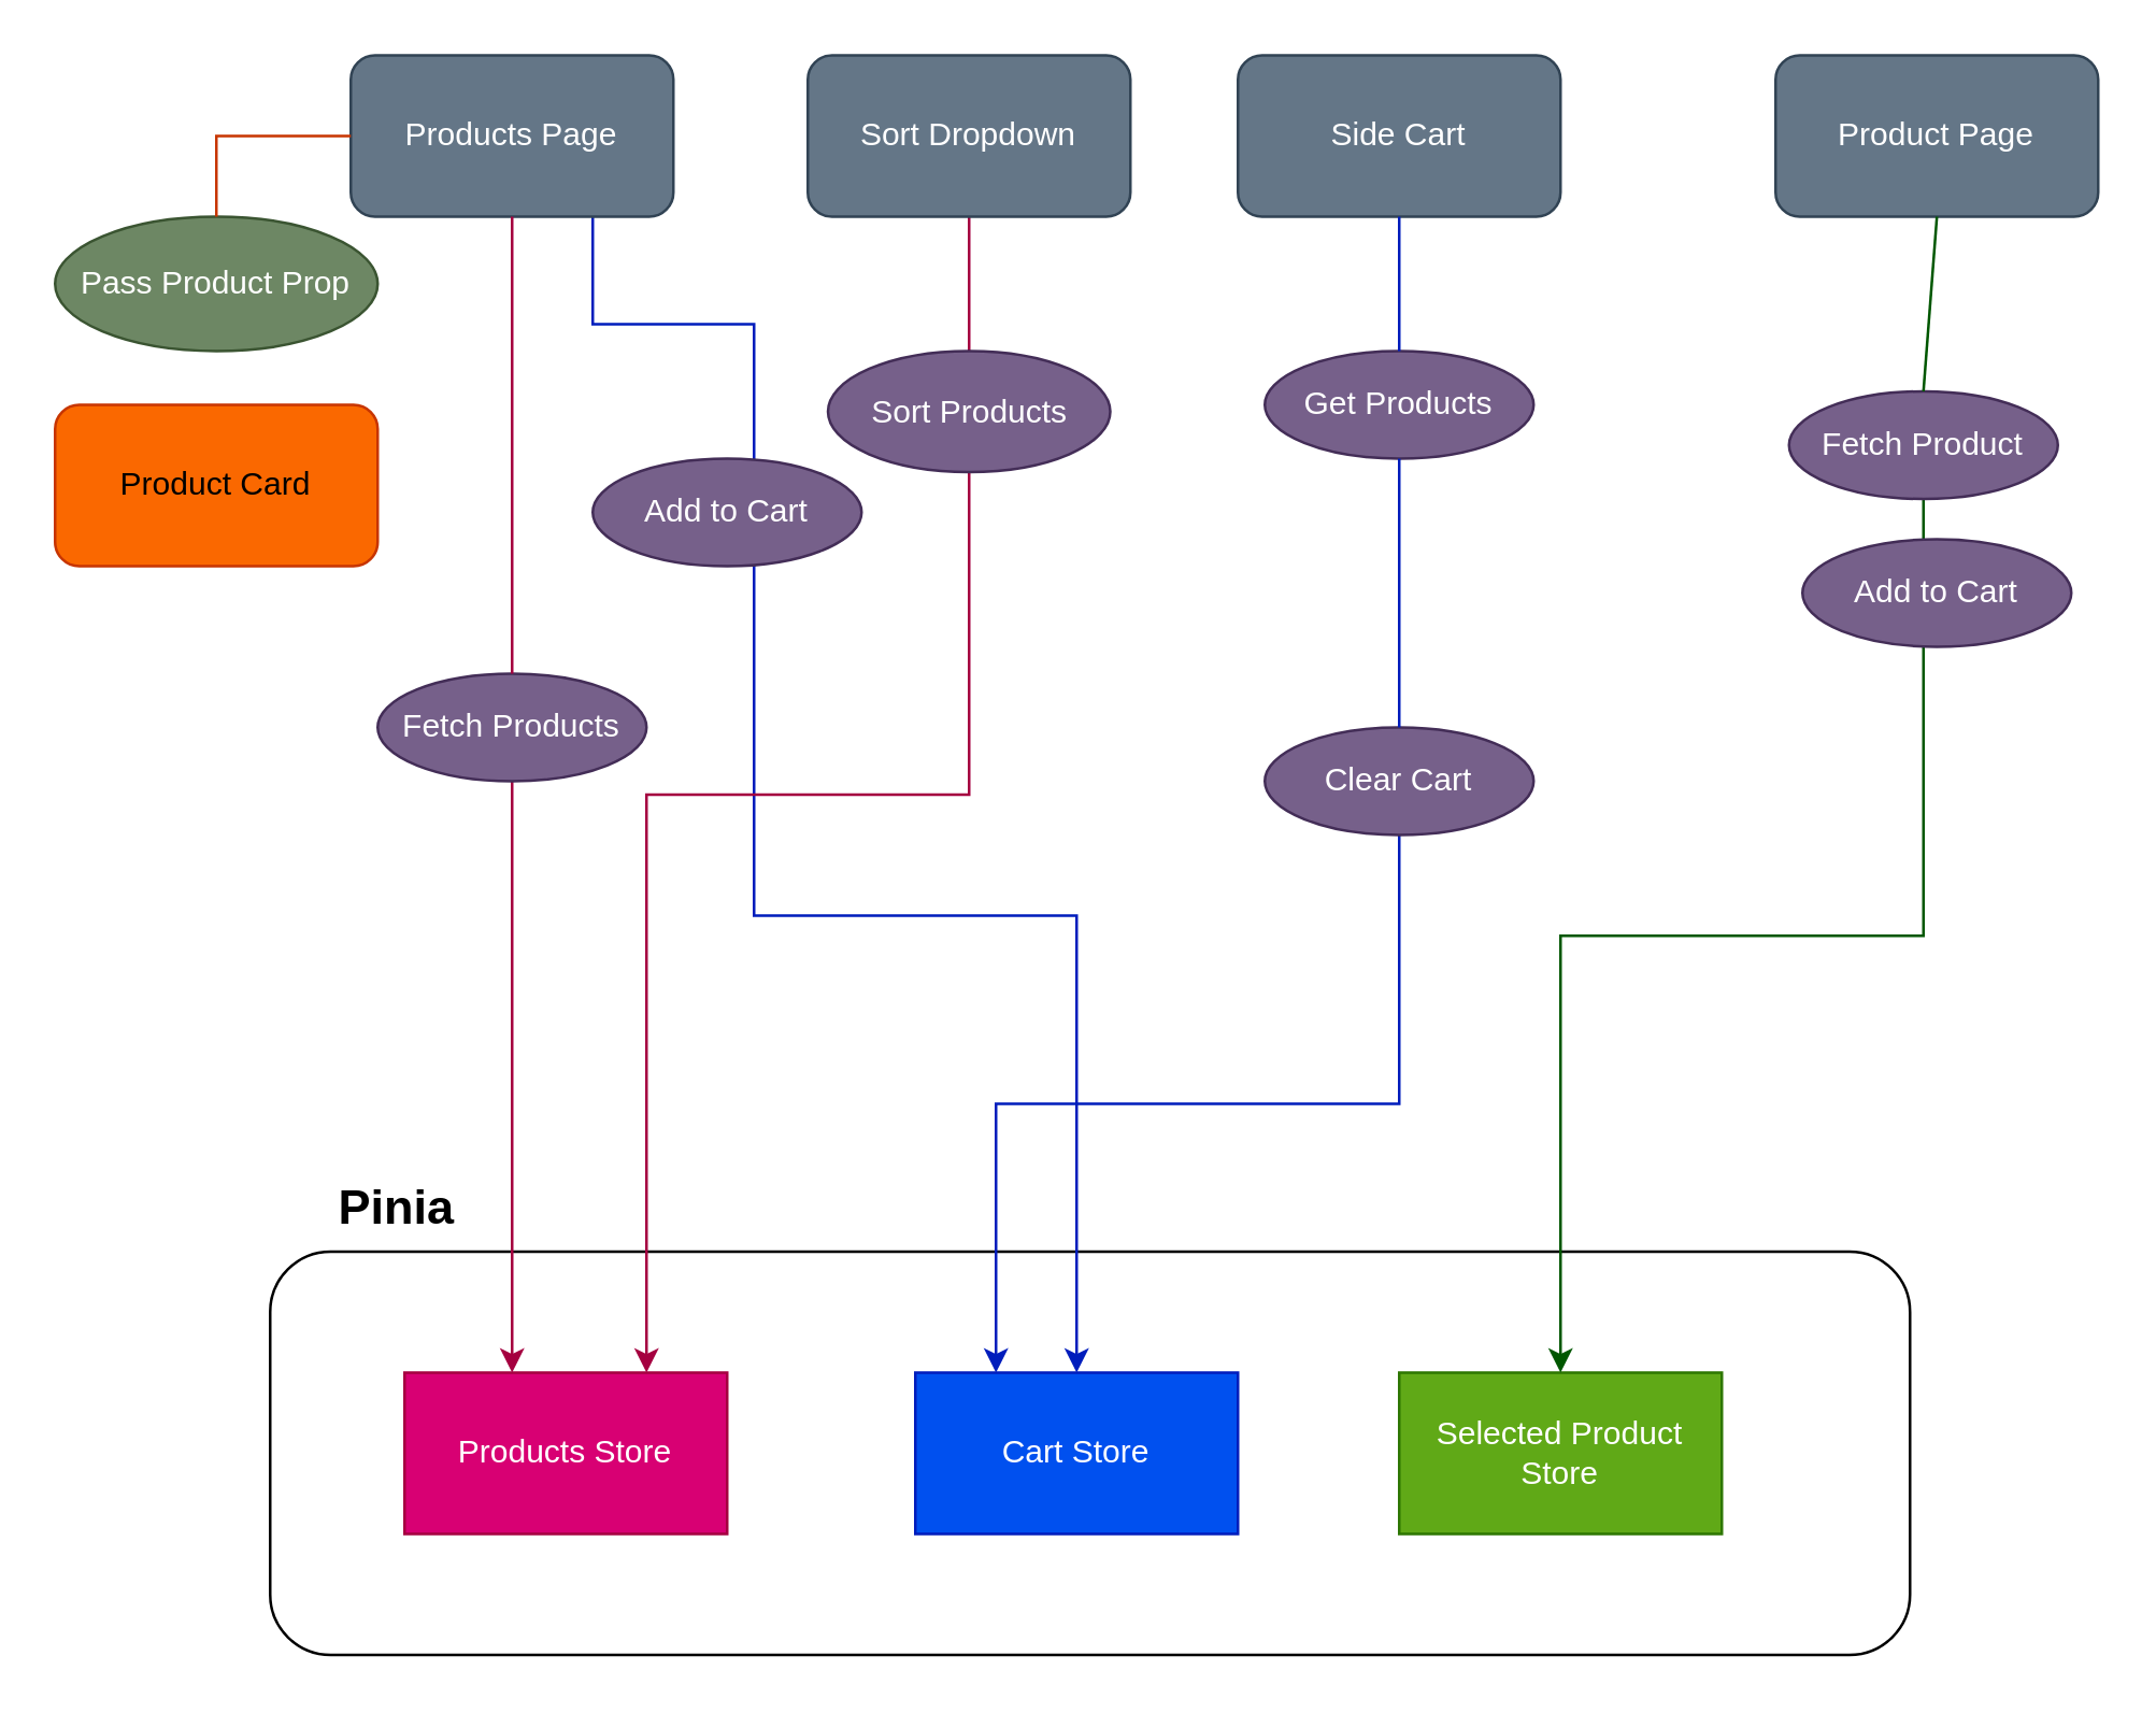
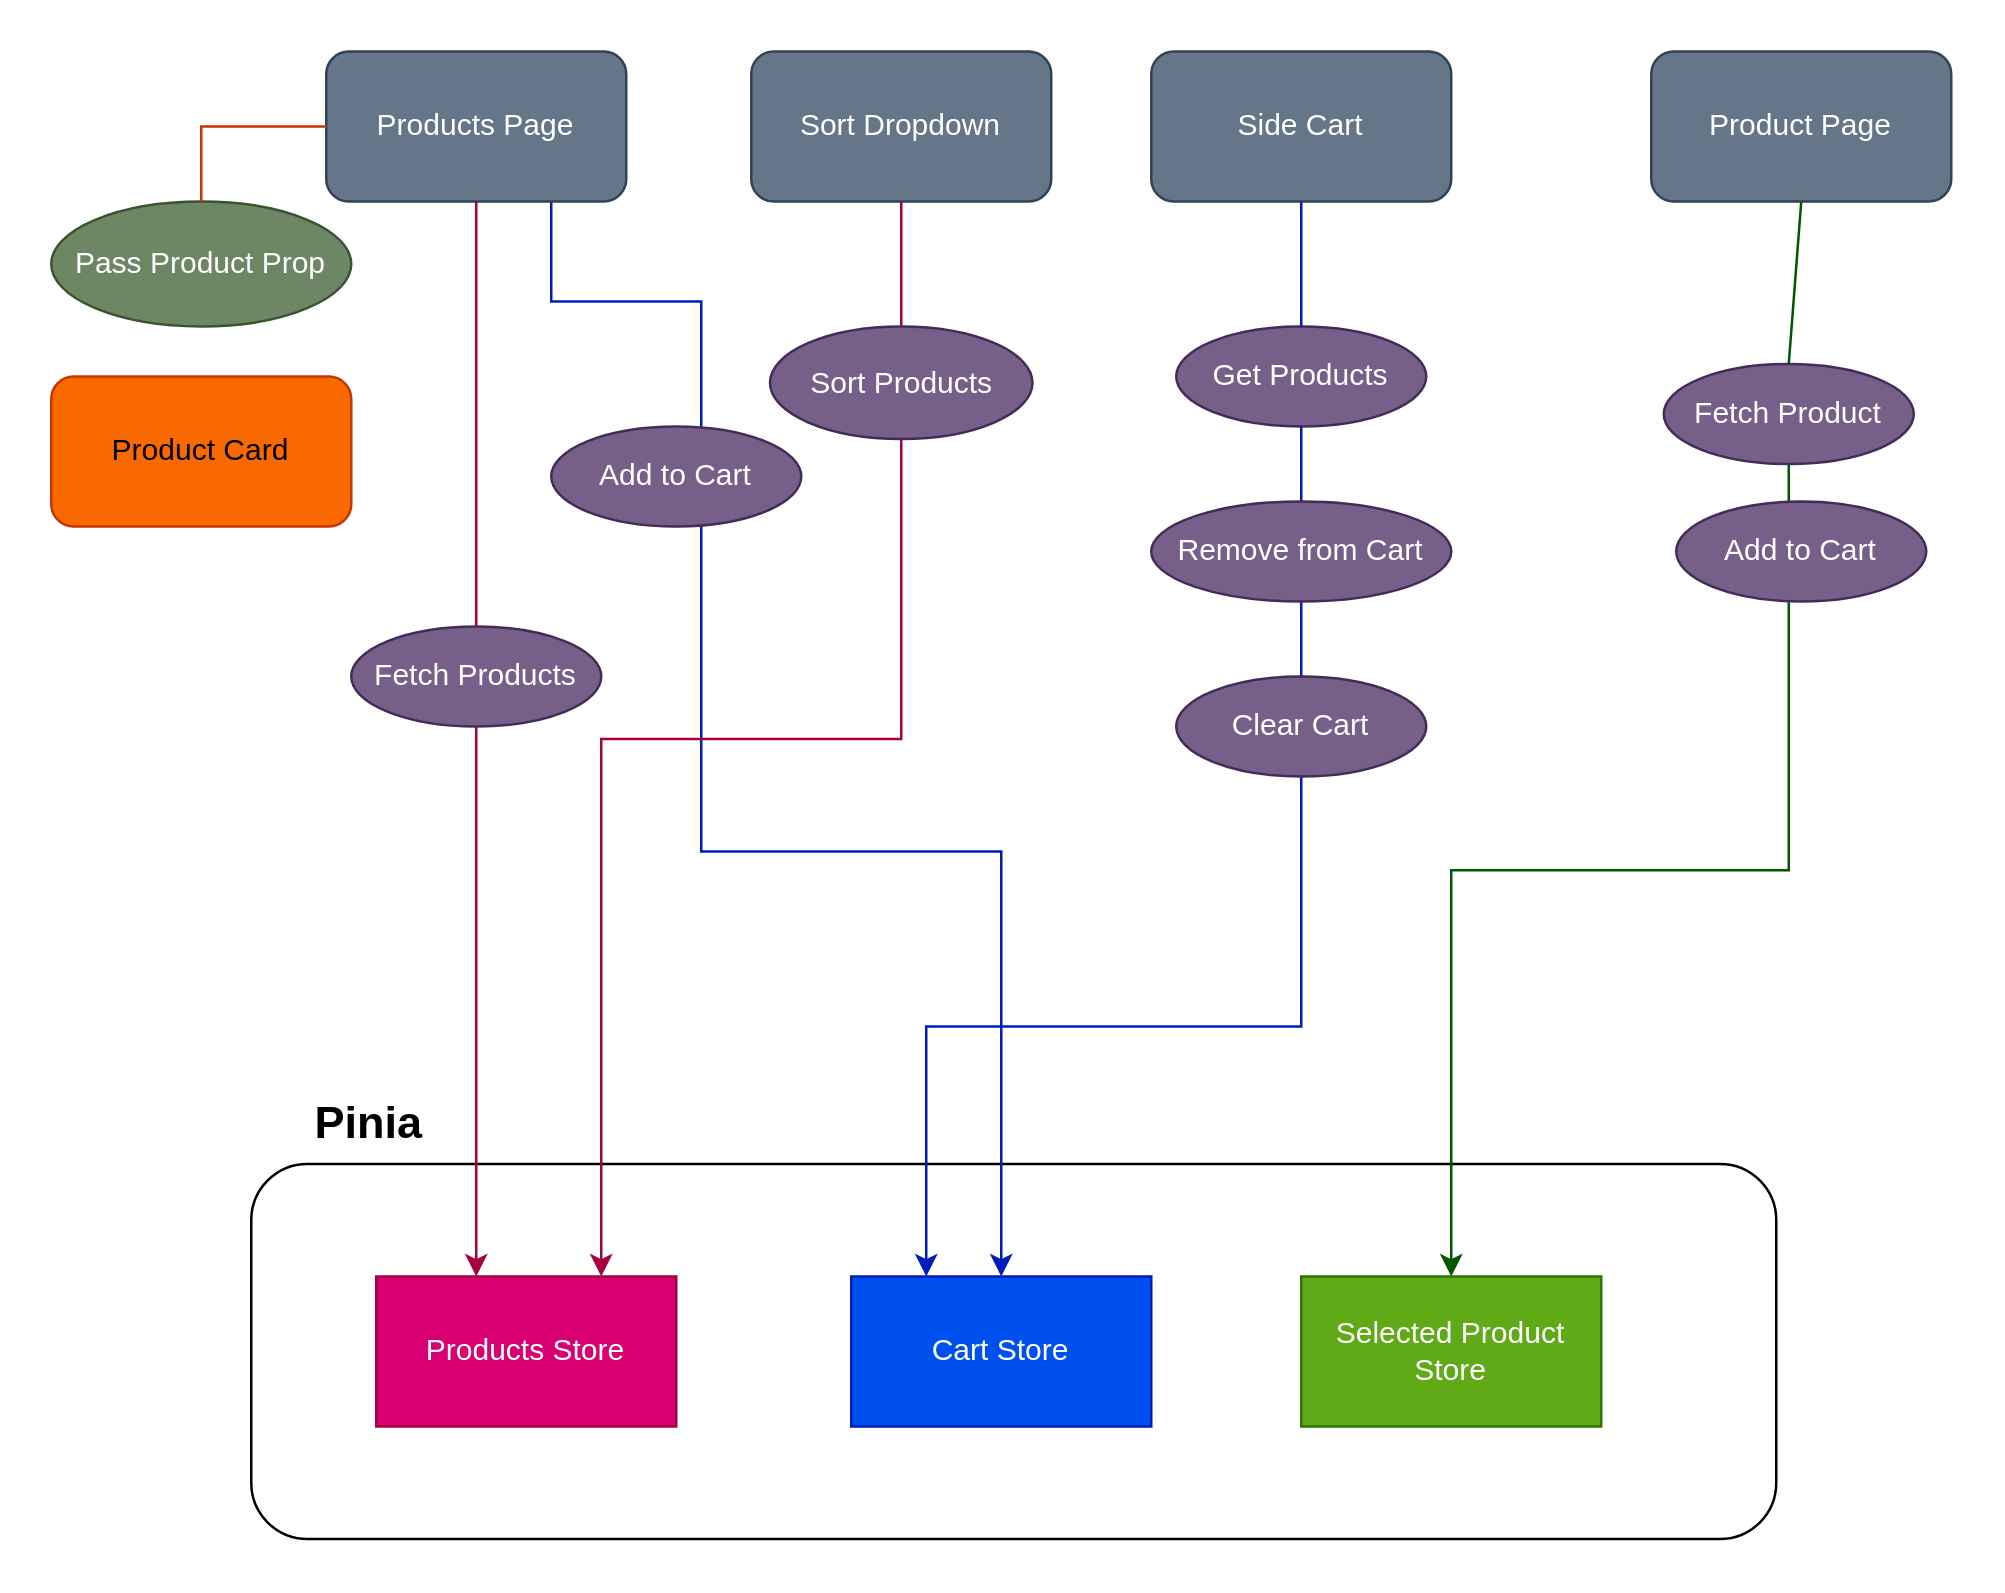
  <mxCell id="0" />
  <mxCell id="1" parent="0" />
  <mxCell id="2" value="" style="rounded=0;whiteSpace=wrap;html=1;" parent="1" vertex="1"><mxGeometry x="150" y="510" width="120" height="60" as="geometry" /></mxCell>
  <mxCell id="3" value="" style="rounded=1;whiteSpace=wrap;html=1;" parent="1" vertex="1"><mxGeometry x="100" y="465" width="610" height="150" as="geometry" /></mxCell>
  <mxCell id="4" value="Selected Product Store" style="rounded=0;whiteSpace=wrap;html=1;fillColor=#60a917;fontColor=#ffffff;strokeColor=#2D7600;" parent="1" vertex="1"><mxGeometry x="520" y="510" width="120" height="60" as="geometry" /></mxCell>
  <mxCell id="5" value="Cart Store" style="rounded=0;whiteSpace=wrap;html=1;fillColor=#0050ef;fontColor=#ffffff;strokeColor=#001DBC;" parent="1" vertex="1"><mxGeometry x="340" y="510" width="120" height="60" as="geometry" /></mxCell>
  <mxCell id="6" value="Products Store" style="rounded=0;whiteSpace=wrap;html=1;fillColor=#d80073;fontColor=#ffffff;strokeColor=#A50040;" parent="1" vertex="1"><mxGeometry x="150" y="510" width="120" height="60" as="geometry" /></mxCell>
  <mxCell id="7" value="&lt;b&gt;&lt;font style=&quot;font-size: 18px;&quot;&gt;Pinia&lt;/font&gt;&lt;/b&gt;&amp;nbsp;" style="text;strokeColor=none;align=center;fillColor=none;html=1;verticalAlign=middle;whiteSpace=wrap;rounded=0;" parent="1" vertex="1"><mxGeometry x="94" y="434" width="110" height="30" as="geometry" /></mxCell>
  <mxCell id="8" style="edgeStyle=orthogonalEdgeStyle;rounded=0;orthogonalLoop=1;jettySize=auto;html=1;fillColor=#d80073;strokeColor=light-dark(#A50040,#FF48D4);" edge="1" parent="1" source="28" target="6"><mxGeometry relative="1" as="geometry"><Array as="points"><mxPoint x="190" y="440" /><mxPoint x="190" y="440" /></Array></mxGeometry></mxCell>
  <mxCell id="9" style="edgeStyle=orthogonalEdgeStyle;rounded=0;orthogonalLoop=1;jettySize=auto;html=1;exitX=0.75;exitY=1;exitDx=0;exitDy=0;fillColor=#0050ef;strokeColor=#001DBC;" edge="1" parent="1" source="10" target="5"><mxGeometry relative="1" as="geometry"><Array as="points"><mxPoint x="220" y="120" /><mxPoint x="280" y="120" /><mxPoint x="280" y="340" /><mxPoint x="400" y="340" /></Array></mxGeometry></mxCell>
  <mxCell id="10" value="Products Page" style="rounded=1;whiteSpace=wrap;html=1;fillColor=#647687;fontColor=#ffffff;strokeColor=#314354;" vertex="1" parent="1"><mxGeometry x="130" y="20" width="120" height="60" as="geometry" /></mxCell>
  <mxCell id="11" value="Product Page" style="rounded=1;whiteSpace=wrap;html=1;fillColor=#647687;fontColor=#ffffff;strokeColor=#314354;" vertex="1" parent="1"><mxGeometry x="660" y="20" width="120" height="60" as="geometry" /></mxCell>
  <mxCell id="12" style="edgeStyle=orthogonalEdgeStyle;rounded=0;orthogonalLoop=1;jettySize=auto;html=1;exitX=0.5;exitY=1;exitDx=0;exitDy=0;entryX=0.25;entryY=0;entryDx=0;entryDy=0;fillColor=#0050ef;strokeColor=#001DBC;" edge="1" parent="1" source="25" target="5"><mxGeometry relative="1" as="geometry" /></mxCell>
  <mxCell id="13" value="Side Cart" style="rounded=1;whiteSpace=wrap;html=1;fillColor=#647687;fontColor=#ffffff;strokeColor=#314354;" vertex="1" parent="1"><mxGeometry x="460" y="20" width="120" height="60" as="geometry" /></mxCell>
  <mxCell id="14" style="edgeStyle=orthogonalEdgeStyle;rounded=0;orthogonalLoop=1;jettySize=auto;html=1;exitX=0.5;exitY=1;exitDx=0;exitDy=0;entryX=0.75;entryY=0;entryDx=0;entryDy=0;fillColor=#d80073;strokeColor=light-dark(#A50040,#FF48D4);" edge="1" parent="1" source="15" target="6"><mxGeometry relative="1" as="geometry"><mxPoint x="310" y="340" as="targetPoint" /></mxGeometry></mxCell>
  <mxCell id="15" value="Sort Dropdown" style="rounded=1;whiteSpace=wrap;html=1;fillColor=#647687;fontColor=#ffffff;strokeColor=#314354;" vertex="1" parent="1"><mxGeometry x="300" y="20" width="120" height="60" as="geometry" /></mxCell>
  <mxCell id="16" value="Sort Products" style="ellipse;whiteSpace=wrap;html=1;fillColor=light-dark(#76608A,#B3715D);fontColor=#ffffff;strokeColor=#432D57;" vertex="1" parent="1"><mxGeometry x="307.5" y="130" width="105" height="45" as="geometry" /></mxCell>
  <mxCell id="17" value="&lt;div&gt;Add to Cart&lt;/div&gt;" style="ellipse;whiteSpace=wrap;html=1;fillColor=light-dark(#76608A,#B3715D);fontColor=#ffffff;strokeColor=#432D57;" vertex="1" parent="1"><mxGeometry x="220" y="170" width="100" height="40" as="geometry" /></mxCell>
  <mxCell id="18" value="Get Products" style="ellipse;whiteSpace=wrap;html=1;fillColor=light-dark(#76608A,#B3715D);fontColor=#ffffff;strokeColor=#432D57;" vertex="1" parent="1"><mxGeometry x="470" y="130" width="100" height="40" as="geometry" /></mxCell>
  <mxCell id="19" style="edgeStyle=orthogonalEdgeStyle;rounded=0;orthogonalLoop=1;jettySize=auto;html=1;exitX=0.5;exitY=1;exitDx=0;exitDy=0;fillColor=#008a00;strokeColor=#005700;" edge="1" parent="1" source="20" target="4"><mxGeometry relative="1" as="geometry" /></mxCell>
  <mxCell id="20" value="Fetch Product" style="ellipse;whiteSpace=wrap;html=1;fillColor=light-dark(#76608A,#B3715D);fontColor=#ffffff;strokeColor=#432D57;" vertex="1" parent="1"><mxGeometry x="665" y="145" width="100" height="40" as="geometry" /></mxCell>
  <mxCell id="21" value="&lt;div&gt;Add to Cart&lt;/div&gt;" style="ellipse;whiteSpace=wrap;html=1;fillColor=light-dark(#76608A,#B3715D);fontColor=#ffffff;strokeColor=#432D57;" vertex="1" parent="1"><mxGeometry x="670" y="200" width="100" height="40" as="geometry" /></mxCell>
  <mxCell id="22" value="Product Card" style="rounded=1;whiteSpace=wrap;html=1;fillColor=#fa6800;fontColor=#000000;strokeColor=#C73500;" vertex="1" parent="1"><mxGeometry x="20" y="150" width="120" height="60" as="geometry" /></mxCell>
  <mxCell id="23" value="Pass Product Prop" style="ellipse;whiteSpace=wrap;html=1;fillColor=#6d8764;fontColor=#ffffff;strokeColor=#3A5431;" vertex="1" parent="1"><mxGeometry x="20" y="80" width="120" height="50" as="geometry" /></mxCell>
  <mxCell id="24" value="" style="endArrow=none;html=1;rounded=0;entryX=0.5;entryY=1;entryDx=0;entryDy=0;exitX=0.5;exitY=0;exitDx=0;exitDy=0;fillColor=#0050ef;strokeColor=#001DBC;" edge="1" parent="1" source="18" target="13"><mxGeometry width="50" height="50" relative="1" as="geometry"><mxPoint x="400" y="360" as="sourcePoint" /><mxPoint x="450" y="310" as="targetPoint" /></mxGeometry></mxCell>
  <mxCell id="25" value="Clear Cart" style="ellipse;whiteSpace=wrap;html=1;fillColor=light-dark(#76608A,#B3715D);fontColor=#ffffff;strokeColor=#432D57;" vertex="1" parent="1"><mxGeometry x="470" y="270" width="100" height="40" as="geometry" /></mxCell>
  <mxCell id="26" value="" style="endArrow=none;html=1;rounded=0;entryX=0.5;entryY=0;entryDx=0;entryDy=0;exitX=0.5;exitY=1;exitDx=0;exitDy=0;fillColor=#0050ef;strokeColor=#001DBC;" edge="1" parent="1" source="18" target="25"><mxGeometry width="50" height="50" relative="1" as="geometry"><mxPoint x="400" y="360" as="sourcePoint" /><mxPoint x="450" y="310" as="targetPoint" /></mxGeometry></mxCell>
+ <mxCell id="27" value="Remove from Cart" style="ellipse;whiteSpace=wrap;html=1;fillColor=light-dark(#76608A,#B3715D);fontColor=#ffffff;strokeColor=#432D57;" vertex="1" parent="1"><mxGeometry x="460" y="200" width="120" height="40" as="geometry" /></mxCell>
  <mxCell id="28" value="Fetch Products" style="ellipse;whiteSpace=wrap;html=1;fillColor=light-dark(#76608A,#B3715D);fontColor=#ffffff;strokeColor=#432D57;" vertex="1" parent="1"><mxGeometry x="140" y="250" width="100" height="40" as="geometry" /></mxCell>
  <mxCell id="29" value="" style="endArrow=none;html=1;rounded=0;entryX=0;entryY=0.5;entryDx=0;entryDy=0;exitX=0.5;exitY=0;exitDx=0;exitDy=0;fillColor=#fa6800;strokeColor=#C73500;" edge="1" parent="1" source="23" target="10"><mxGeometry width="50" height="50" relative="1" as="geometry"><mxPoint x="400" y="360" as="sourcePoint" /><mxPoint x="450" y="310" as="targetPoint" /><Array as="points"><mxPoint x="80" y="50" /></Array></mxGeometry></mxCell>
  <mxCell id="30" value="" style="endArrow=none;html=1;rounded=0;entryX=0.5;entryY=1;entryDx=0;entryDy=0;exitX=0.5;exitY=0;exitDx=0;exitDy=0;fillColor=#d80073;strokeColor=light-dark(#A50040,#FF48D4);" edge="1" parent="1" source="28" target="10"><mxGeometry width="50" height="50" relative="1" as="geometry"><mxPoint x="400" y="360" as="sourcePoint" /><mxPoint x="450" y="310" as="targetPoint" /></mxGeometry></mxCell>
  <mxCell id="31" value="" style="endArrow=none;html=1;rounded=0;entryX=0.5;entryY=1;entryDx=0;entryDy=0;exitX=0.5;exitY=0;exitDx=0;exitDy=0;fillColor=#008a00;strokeColor=#005700;" edge="1" parent="1" source="20" target="11"><mxGeometry width="50" height="50" relative="1" as="geometry"><mxPoint x="400" y="360" as="sourcePoint" /><mxPoint x="450" y="310" as="targetPoint" /></mxGeometry></mxCell>
